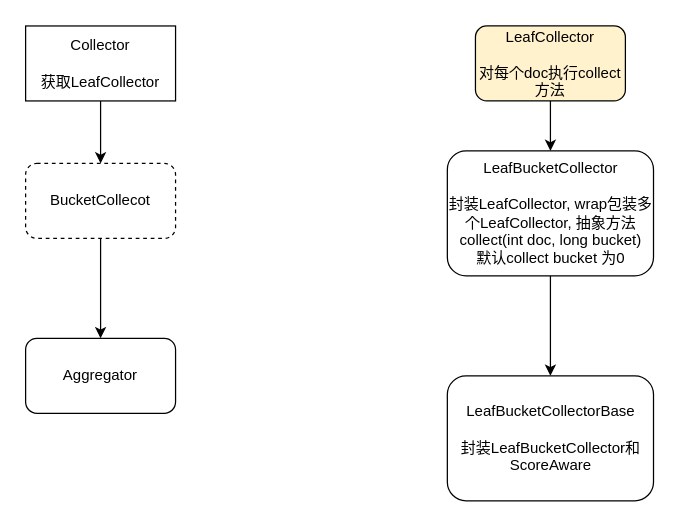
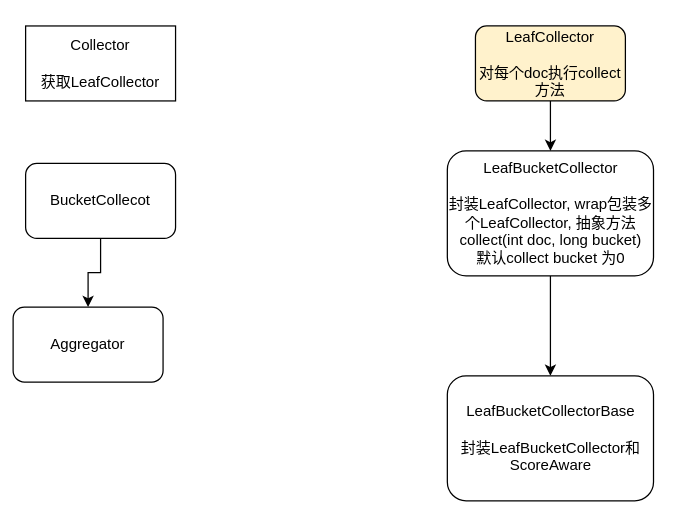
  <mxCell id="0" />
  <mxCell id="1" parent="0" />
- <mxCell id="2" style="edgeStyle=orthogonalEdgeStyle;rounded=0;orthogonalLoop=1;jettySize=auto;html=1;exitX=0.5;exitY=1;exitDx=0;exitDy=0;entryX=0.5;entryY=0;entryDx=0;entryDy=0;" edge="1" parent="1" source="3" target="5"><mxGeometry relative="1" as="geometry" /></mxCell>
  <mxCell id="3" value="Collector&lt;br&gt;&lt;br&gt;获取LeafCollector" style="whiteSpace=wrap;html=1;rounded=0;" vertex="1" parent="1"><mxGeometry x="20" y="20" width="120" height="60" as="geometry" /></mxCell>
  <mxCell id="4" value="" style="edgeStyle=orthogonalEdgeStyle;rounded=0;orthogonalLoop=1;jettySize=auto;html=1;" edge="1" parent="1" source="5" target="6"><mxGeometry relative="1" as="geometry" /></mxCell>
- <mxCell id="5" value="BucketCollecot" style="rounded=1;whiteSpace=wrap;html=1;dashed=1;" vertex="1" parent="1"><mxGeometry x="20" y="130" width="120" height="60" as="geometry" /></mxCell>
- <mxCell id="6" value="Aggregator" style="rounded=1;whiteSpace=wrap;html=1;" vertex="1" parent="1"><mxGeometry x="20" y="270" width="120" height="60" as="geometry" /></mxCell>
+ <mxCell id="5" value="BucketCollecot" style="rounded=1;whiteSpace=wrap;html=1;" vertex="1" parent="1"><mxGeometry x="20" y="130" width="120" height="60" as="geometry" /></mxCell>
+ <mxCell id="6" value="Aggregator" style="rounded=1;whiteSpace=wrap;html=1;" vertex="1" parent="1"><mxGeometry x="10" y="245" width="120" height="60" as="geometry" /></mxCell>
  <mxCell id="7" value="" style="edgeStyle=orthogonalEdgeStyle;rounded=0;orthogonalLoop=1;jettySize=auto;html=1;" edge="1" parent="1" source="8" target="10"><mxGeometry relative="1" as="geometry" /></mxCell>
  <mxCell id="8" value="LeafCollector&lt;br&gt;&lt;br&gt;对每个doc执行collect方法" style="rounded=1;whiteSpace=wrap;html=1;fillColor=#fff2cc;" vertex="1" parent="1"><mxGeometry x="380" y="20" width="120" height="60" as="geometry" /></mxCell>
  <mxCell id="9" value="" style="edgeStyle=orthogonalEdgeStyle;rounded=0;orthogonalLoop=1;jettySize=auto;html=1;" edge="1" parent="1" source="10" target="11"><mxGeometry relative="1" as="geometry" /></mxCell>
  <mxCell id="10" value="LeafBucketCollector&lt;br&gt;&lt;br&gt;封装LeafCollector, wrap包装多个LeafCollector, 抽象方法collect(int doc, long bucket)&lt;br&gt;默认collect bucket 为0" style="rounded=1;whiteSpace=wrap;html=1;" vertex="1" parent="1"><mxGeometry x="357.5" y="120" width="165" height="100" as="geometry" /></mxCell>
  <mxCell id="11" value="LeafBucketCollectorBase&lt;br&gt;&lt;br&gt;封装LeafBucketCollector和ScoreAware" style="rounded=1;whiteSpace=wrap;html=1;" vertex="1" parent="1"><mxGeometry x="357.5" y="300" width="165" height="100" as="geometry" /></mxCell>
